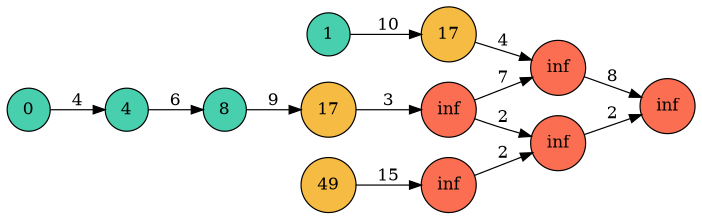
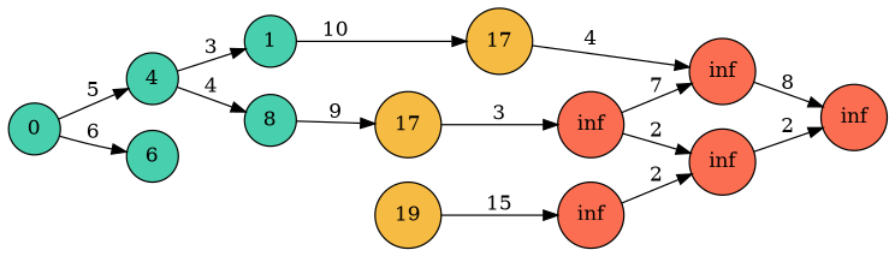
  digraph {
    rankdir=LR
    node [fillcolor="#48cfad" shape=circle style=filled]
    n1 [label=0]
    n2 [label=4]
+   n3 [label=6]
    n4 [label=1]
    n5 [label=8]
    n6 [fillcolor="#f6bb42" label=17]
    n7 [fillcolor="#f6bb42" label=17]
-   n8 [fillcolor="#f6bb42" label=49]
+   n8 [fillcolor="#f6bb42" label=19]
    n9 [fillcolor="#fc6e51" label=inf]
    n10 [fillcolor="#fc6e51" label=inf]
    n11 [fillcolor="#fc6e51" label=inf]
    n12 [fillcolor="#fc6e51" label=inf]
    n13 [fillcolor="#fc6e51" label=inf]
-   n1 -> n2 [label=4]
-   n2 -> n5 [label=6]
+   n1 -> n2 [label=5]
+   n1 -> n3 [label=6]
+   n2 -> n4 [label=3]
+   n2 -> n5 [label=4]
    n4 -> n6 [label=10]
    n5 -> n7 [label=9]
    n6 -> n10 [label=4]
    n7 -> n11 [label=3]
    n8 -> n9 [label=15]
    n9 -> n13 [label=2]
    n10 -> n12 [label=8]
    n11 -> n10 [label=7]
    n11 -> n13 [label=2]
    n13 -> n12 [label=2]
  }
